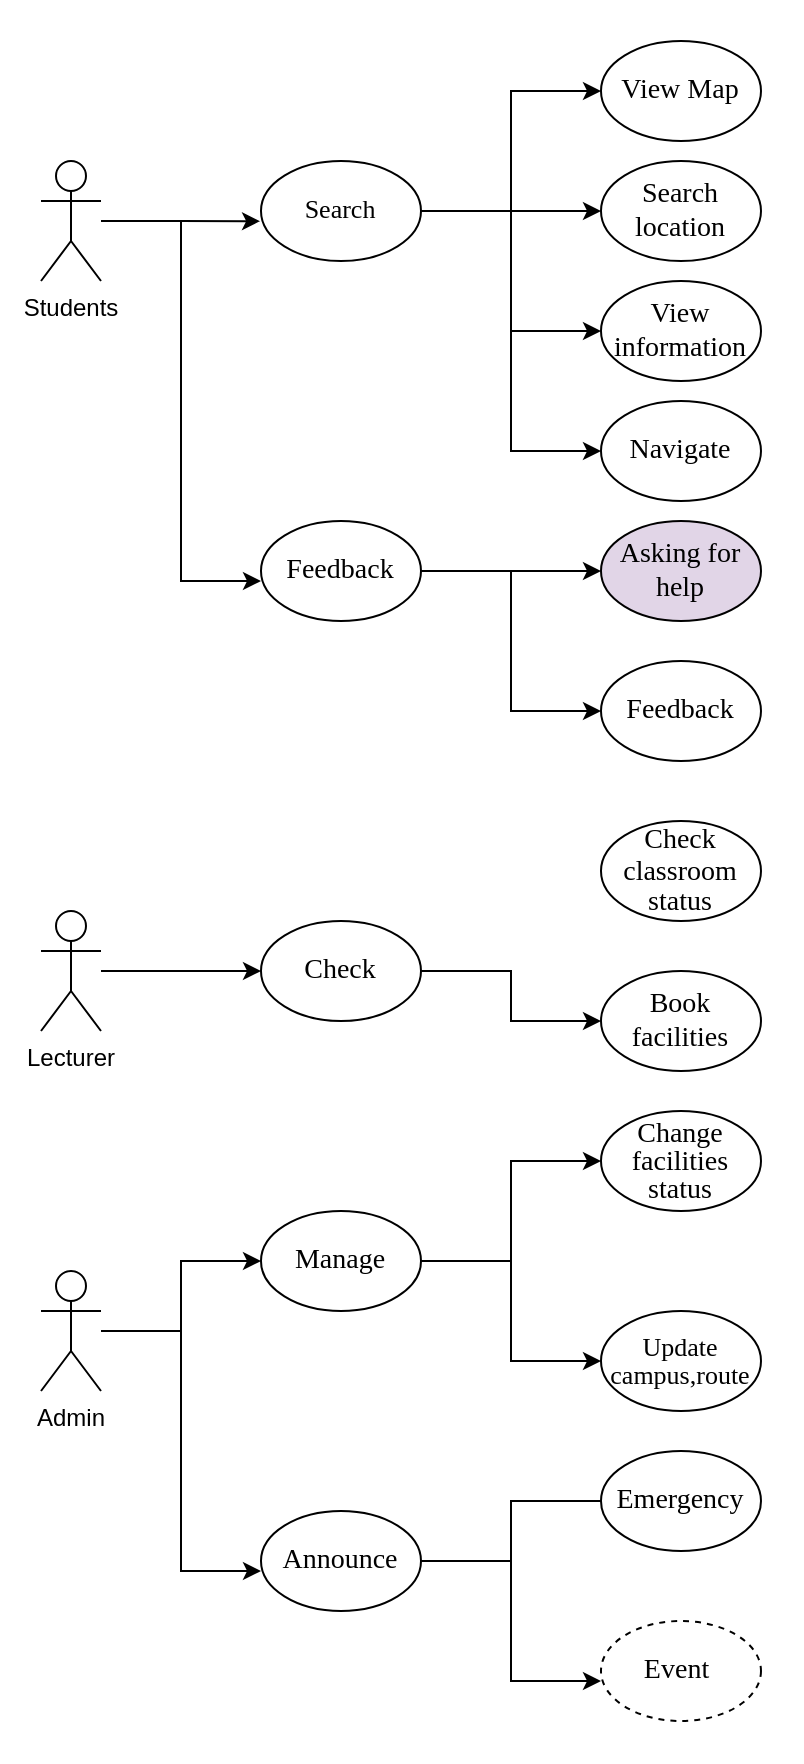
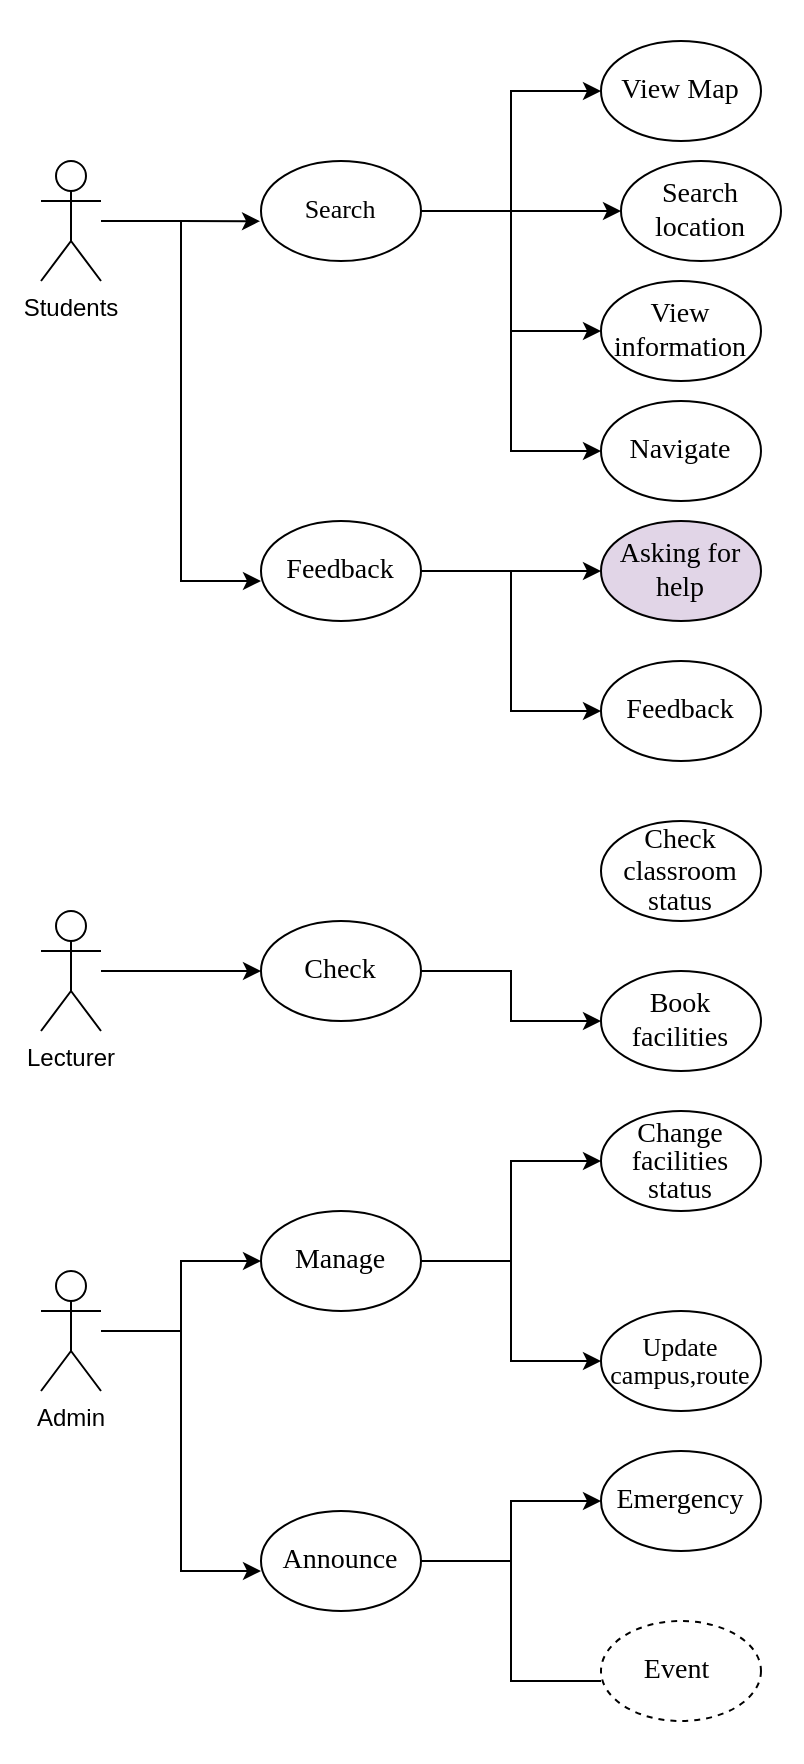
  <mxCell id="0" />
  <mxCell id="1" parent="0" />
  <mxCell id="2" value="Students" style="shape=umlActor;verticalLabelPosition=bottom;verticalAlign=top;html=1;outlineConnect=0;" vertex="1" parent="1"><mxGeometry x="20" y="80" width="30" height="60" as="geometry" /></mxCell>
  <mxCell id="3" style="edgeStyle=orthogonalEdgeStyle;rounded=0;orthogonalLoop=1;jettySize=auto;html=1;entryX=0;entryY=0.5;entryDx=0;entryDy=0;" edge="1" parent="1" source="4" target="21"><mxGeometry relative="1" as="geometry" /></mxCell>
  <mxCell id="4" value="Admin&lt;div&gt;&lt;br&gt;&lt;/div&gt;" style="shape=umlActor;verticalLabelPosition=bottom;verticalAlign=top;html=1;outlineConnect=0;" vertex="1" parent="1"><mxGeometry x="20" y="635" width="30" height="60" as="geometry" /></mxCell>
  <mxCell id="5" style="edgeStyle=orthogonalEdgeStyle;rounded=0;orthogonalLoop=1;jettySize=auto;html=1;entryX=0;entryY=0.5;entryDx=0;entryDy=0;" edge="1" parent="1" source="9" target="11"><mxGeometry relative="1" as="geometry" /></mxCell>
  <mxCell id="6" style="edgeStyle=orthogonalEdgeStyle;rounded=0;orthogonalLoop=1;jettySize=auto;html=1;" edge="1" parent="1" source="9" target="12"><mxGeometry relative="1" as="geometry" /></mxCell>
  <mxCell id="7" style="edgeStyle=orthogonalEdgeStyle;rounded=0;orthogonalLoop=1;jettySize=auto;html=1;entryX=0;entryY=0.5;entryDx=0;entryDy=0;" edge="1" parent="1" source="9" target="13"><mxGeometry relative="1" as="geometry" /></mxCell>
  <mxCell id="8" style="edgeStyle=orthogonalEdgeStyle;rounded=0;orthogonalLoop=1;jettySize=auto;html=1;entryX=0;entryY=0.5;entryDx=0;entryDy=0;" edge="1" parent="1" source="9" target="14"><mxGeometry relative="1" as="geometry" /></mxCell>
  <mxCell id="9" value="&lt;font style=&quot;font-size: 13px;&quot;&gt;Searc&lt;span style=&quot;color: rgba(0, 0, 0, 0); font-family: monospace; font-size: 0px; text-align: start; text-wrap-mode: nowrap;&quot;&gt;%3CmxGraphModel%3E%3Croot%3E%3CmxCell%20id%3D%220%22%2F%3E%3CmxCell%20id%3D%221%22%20parent%3D%220%22%2F%3E%3CmxCell%20id%3D%222%22%20value%3D%22%22%20style%3D%22ellipse%3BwhiteSpace%3Dwrap%3Bhtml%3D1%3BfontFamily%3DTimes%20New%20Roman%3BfontSize%3D14%3B%22%20vertex%3D%221%22%20parent%3D%221%22%3E%3CmxGeometry%20x%3D%22260%22%20y%3D%22200%22%20width%3D%2280%22%20height%3D%2250%22%20as%3D%22geometry%22%2F%3E%3C%2FmxCell%3E%3C%2Froot%3E%3C%2FmxGraphModel%3E&lt;/span&gt;h&lt;/font&gt;" style="ellipse;whiteSpace=wrap;html=1;fontFamily=Times New Roman;fontSize=14;" vertex="1" parent="1"><mxGeometry x="130" y="80" width="80" height="50" as="geometry" /></mxCell>
  <mxCell id="10" style="edgeStyle=orthogonalEdgeStyle;rounded=0;orthogonalLoop=1;jettySize=auto;html=1;entryX=-0.006;entryY=0.602;entryDx=0;entryDy=0;entryPerimeter=0;" edge="1" parent="1" source="2" target="9"><mxGeometry relative="1" as="geometry" /></mxCell>
  <mxCell id="11" value="View Map" style="ellipse;whiteSpace=wrap;html=1;fontFamily=Times New Roman;fontSize=14;" vertex="1" parent="1"><mxGeometry x="300" width="80" height="50" as="geometry" y="20" /></mxCell>
- <mxCell id="12" value="Search location" style="ellipse;whiteSpace=wrap;html=1;fontFamily=Times New Roman;fontSize=14;" vertex="1" parent="1"><mxGeometry x="300" y="80" width="80" height="50" as="geometry" /></mxCell>
+ <mxCell id="12" value="Search location" style="ellipse;whiteSpace=wrap;html=1;fontFamily=Times New Roman;fontSize=14;" vertex="1" parent="1"><mxGeometry x="310" y="80" width="80" height="50" as="geometry" /></mxCell>
  <mxCell id="13" value="Navigate" style="ellipse;whiteSpace=wrap;html=1;fontFamily=Times New Roman;fontSize=14;" vertex="1" parent="1"><mxGeometry x="300" y="200" width="80" height="50" as="geometry" /></mxCell>
  <mxCell id="14" value="View information" style="ellipse;whiteSpace=wrap;html=1;fontFamily=Times New Roman;fontSize=14;" vertex="1" parent="1"><mxGeometry x="300" y="140" width="80" height="50" as="geometry" /></mxCell>
  <mxCell id="15" style="edgeStyle=orthogonalEdgeStyle;rounded=0;orthogonalLoop=1;jettySize=auto;html=1;entryX=0;entryY=0.5;entryDx=0;entryDy=0;" edge="1" parent="1" source="16" target="34"><mxGeometry relative="1" as="geometry" /></mxCell>
  <mxCell id="16" value="Check" style="ellipse;whiteSpace=wrap;html=1;fontFamily=Times New Roman;fontSize=14;" vertex="1" parent="1"><mxGeometry x="130" y="460" width="80" height="50" as="geometry" /></mxCell>
  <mxCell id="17" style="edgeStyle=orthogonalEdgeStyle;rounded=0;orthogonalLoop=1;jettySize=auto;html=1;entryX=0;entryY=0.5;entryDx=0;entryDy=0;" edge="1" parent="1" source="18" target="16"><mxGeometry relative="1" as="geometry" /></mxCell>
  <mxCell id="18" value="Lecturer" style="shape=umlActor;verticalLabelPosition=bottom;verticalAlign=top;html=1;outlineConnect=0;" vertex="1" parent="1"><mxGeometry x="20" y="455" width="30" height="60" as="geometry" /></mxCell>
  <mxCell id="19" style="edgeStyle=orthogonalEdgeStyle;rounded=0;orthogonalLoop=1;jettySize=auto;html=1;entryX=0;entryY=0.5;entryDx=0;entryDy=0;" edge="1" parent="1" source="21" target="25"><mxGeometry relative="1" as="geometry" /></mxCell>
  <mxCell id="20" style="edgeStyle=orthogonalEdgeStyle;rounded=0;orthogonalLoop=1;jettySize=auto;html=1;entryX=0;entryY=0.5;entryDx=0;entryDy=0;" edge="1" parent="1" source="21" target="26"><mxGeometry relative="1" as="geometry" /></mxCell>
  <mxCell id="21" value="Manage" style="ellipse;whiteSpace=wrap;html=1;fontFamily=Times New Roman;fontSize=14;" vertex="1" parent="1"><mxGeometry x="130" y="605" width="80" height="50" as="geometry" /></mxCell>
- <mxCell id="22" style="edgeStyle=orthogonalEdgeStyle;rounded=0;orthogonalLoop=1;jettySize=auto;html=1;entryX=0;entryY=0.5;entryDx=0;entryDy=0;endArrow=none;" edge="1" parent="1" source="23" target="27"><mxGeometry relative="1" as="geometry" /></mxCell>
+ <mxCell id="22" style="edgeStyle=orthogonalEdgeStyle;rounded=0;orthogonalLoop=1;jettySize=auto;html=1;entryX=0;entryY=0.5;entryDx=0;entryDy=0;" edge="1" parent="1" source="23" target="27"><mxGeometry relative="1" as="geometry" /></mxCell>
  <mxCell id="23" value="Announce" style="ellipse;whiteSpace=wrap;html=1;fontFamily=Times New Roman;fontSize=14;" vertex="1" parent="1"><mxGeometry x="130" y="755" width="80" height="50" as="geometry" /></mxCell>
  <mxCell id="24" style="edgeStyle=orthogonalEdgeStyle;rounded=0;orthogonalLoop=1;jettySize=auto;html=1;entryX=0;entryY=0.6;entryDx=0;entryDy=0;entryPerimeter=0;" edge="1" parent="1" source="4" target="23"><mxGeometry relative="1" as="geometry" /></mxCell>
  <mxCell id="25" value="&lt;div style=&quot;line-height: 100%;&quot;&gt;Change facilities status&lt;/div&gt;" style="ellipse;whiteSpace=wrap;html=1;fontFamily=Times New Roman;fontSize=14;" vertex="1" parent="1"><mxGeometry x="300" y="555" width="80" height="50" as="geometry" /></mxCell>
  <mxCell id="26" value="&lt;div style=&quot;line-height: 100%;&quot;&gt;&lt;font style=&quot;font-size: 13px;&quot;&gt;Update campus,route&lt;/font&gt;&lt;/div&gt;" style="ellipse;whiteSpace=wrap;html=1;fontFamily=Times New Roman;fontSize=14;spacing=0;" vertex="1" parent="1"><mxGeometry x="300" y="655" width="80" height="50" as="geometry" /></mxCell>
  <mxCell id="27" value="Emergency" style="ellipse;whiteSpace=wrap;html=1;fontFamily=Times New Roman;fontSize=14;" vertex="1" parent="1"><mxGeometry x="300" y="725" width="80" height="50" as="geometry" /></mxCell>
  <mxCell id="28" value="Event&amp;nbsp;" style="ellipse;whiteSpace=wrap;html=1;fontFamily=Times New Roman;fontSize=14;dashed=1;" vertex="1" parent="1"><mxGeometry x="300" y="810" width="80" height="50" as="geometry" /></mxCell>
- <mxCell id="29" style="edgeStyle=orthogonalEdgeStyle;rounded=0;orthogonalLoop=1;jettySize=auto;html=1;entryX=0;entryY=0.6;entryDx=0;entryDy=0;entryPerimeter=0;" edge="1" parent="1" source="23" target="28"><mxGeometry relative="1" as="geometry" /></mxCell>
+ <mxCell id="29" style="edgeStyle=orthogonalEdgeStyle;rounded=0;orthogonalLoop=1;jettySize=auto;html=1;entryX=0;entryY=0.6;entryDx=0;entryDy=0;entryPerimeter=0;endArrow=none;" edge="1" parent="1" source="23" target="28"><mxGeometry relative="1" as="geometry" /></mxCell>
  <mxCell id="30" style="edgeStyle=orthogonalEdgeStyle;rounded=0;orthogonalLoop=1;jettySize=auto;html=1;" edge="1" parent="1" source="32"><mxGeometry relative="1" as="geometry"><mxPoint x="300" y="285" as="targetPoint" /></mxGeometry></mxCell>
  <mxCell id="31" style="edgeStyle=orthogonalEdgeStyle;rounded=0;orthogonalLoop=1;jettySize=auto;html=1;entryX=0;entryY=0.5;entryDx=0;entryDy=0;" edge="1" parent="1" source="32" target="37"><mxGeometry relative="1" as="geometry" /></mxCell>
  <mxCell id="32" value="Feedback" style="ellipse;whiteSpace=wrap;html=1;fontFamily=Times New Roman;fontSize=14;" vertex="1" parent="1"><mxGeometry x="130" y="260" width="80" height="50" as="geometry" /></mxCell>
  <mxCell id="33" style="edgeStyle=orthogonalEdgeStyle;rounded=0;orthogonalLoop=1;jettySize=auto;html=1;entryX=0;entryY=0.6;entryDx=0;entryDy=0;entryPerimeter=0;" edge="1" parent="1" source="2" target="32"><mxGeometry relative="1" as="geometry" /></mxCell>
  <mxCell id="34" value="Book facilities" style="ellipse;whiteSpace=wrap;html=1;fontFamily=Times New Roman;fontSize=14;" vertex="1" parent="1"><mxGeometry x="300" y="485" width="80" height="50" as="geometry" /></mxCell>
  <mxCell id="35" value="&lt;div style=&quot;line-height: 110%;&quot;&gt;Check classroom status&lt;/div&gt;" style="ellipse;whiteSpace=wrap;html=1;fontFamily=Times New Roman;fontSize=14;" vertex="1" parent="1"><mxGeometry x="300" y="410" width="80" height="50" as="geometry" /></mxCell>
  <mxCell id="36" value="Asking for help" style="ellipse;whiteSpace=wrap;html=1;fontFamily=Times New Roman;fontSize=14;fillColor=#e1d5e7;" vertex="1" parent="1"><mxGeometry x="300" y="260" width="80" height="50" as="geometry" /></mxCell>
  <mxCell id="37" value="Feedback" style="ellipse;whiteSpace=wrap;html=1;fontFamily=Times New Roman;fontSize=14;" vertex="1" parent="1"><mxGeometry x="300" y="330" width="80" height="50" as="geometry" /></mxCell>
